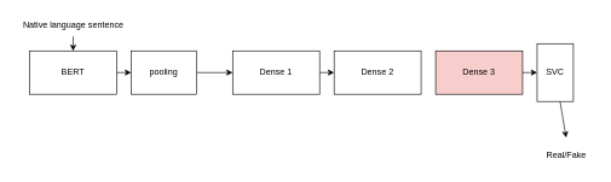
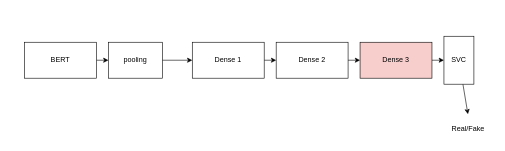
  <mxCell id="0" />
  <mxCell id="1" parent="0" />
  <mxCell id="2" style="edgeStyle=none;rounded=0;orthogonalLoop=1;jettySize=auto;html=1;exitX=1;exitY=0.5;exitDx=0;exitDy=0;entryX=0;entryY=0.5;entryDx=0;entryDy=0;" edge="1" parent="1" source="3" target="5"><mxGeometry relative="1" as="geometry" /></mxCell>
  <mxCell id="3" value="BERT" style="rounded=0;whiteSpace=wrap;html=1;" vertex="1" parent="1"><mxGeometry x="40" y="70" width="120" height="60" as="geometry" /></mxCell>
  <mxCell id="4" style="edgeStyle=none;rounded=0;orthogonalLoop=1;jettySize=auto;html=1;exitX=1;exitY=0.5;exitDx=0;exitDy=0;entryX=0;entryY=0.5;entryDx=0;entryDy=0;" edge="1" parent="1" source="5" target="7"><mxGeometry relative="1" as="geometry" /></mxCell>
  <mxCell id="5" value="pooling" style="rounded=0;whiteSpace=wrap;html=1;" vertex="1" parent="1"><mxGeometry x="180" y="70" width="90" height="60" as="geometry" /></mxCell>
  <mxCell id="6" style="edgeStyle=none;rounded=0;orthogonalLoop=1;jettySize=auto;html=1;exitX=1;exitY=0.5;exitDx=0;exitDy=0;entryX=0;entryY=0.5;entryDx=0;entryDy=0;" edge="1" parent="1" source="7" target="9"><mxGeometry relative="1" as="geometry" /></mxCell>
  <mxCell id="7" value="Dense 1" style="rounded=0;whiteSpace=wrap;html=1;" vertex="1" parent="1"><mxGeometry x="320" y="70" width="120" height="60" as="geometry" /></mxCell>
+ <mxCell id="8" style="edgeStyle=none;rounded=0;orthogonalLoop=1;jettySize=auto;html=1;exitX=1;exitY=0.5;exitDx=0;exitDy=0;entryX=0;entryY=0.5;entryDx=0;entryDy=0;" edge="1" parent="1" source="9" target="11"><mxGeometry relative="1" as="geometry" /></mxCell>
  <mxCell id="9" value="Dense 2" style="rounded=0;whiteSpace=wrap;html=1;" vertex="1" parent="1"><mxGeometry x="460" y="70" width="120" height="60" as="geometry" /></mxCell>
  <mxCell id="10" style="edgeStyle=none;rounded=0;orthogonalLoop=1;jettySize=auto;html=1;exitX=1;exitY=0.5;exitDx=0;exitDy=0;entryX=0;entryY=0.5;entryDx=0;entryDy=0;" edge="1" parent="1" source="11" target="13"><mxGeometry relative="1" as="geometry" /></mxCell>
  <mxCell id="11" value="Dense 3" style="rounded=0;whiteSpace=wrap;html=1;fillColor=#f8cecc;" vertex="1" parent="1"><mxGeometry x="600" y="70" width="120" height="60" as="geometry" /></mxCell>
  <mxCell id="12" style="edgeStyle=none;rounded=0;orthogonalLoop=1;jettySize=auto;html=1;" edge="1" parent="1" source="13"><mxGeometry relative="1" as="geometry"><mxPoint x="780" y="190" as="targetPoint" /></mxGeometry></mxCell>
  <mxCell id="13" value="SVC" style="whiteSpace=wrap;html=1;aspect=fixed;" vertex="1" parent="1"><mxGeometry x="740" y="60" width="50" height="80" as="geometry" /></mxCell>
- <mxCell id="14" style="edgeStyle=none;rounded=0;orthogonalLoop=1;jettySize=auto;html=1;" edge="1" parent="1" source="15" target="3"><mxGeometry relative="1" as="geometry" /></mxCell>
- <mxCell id="15" value="Native language sentence&lt;br&gt;" style="text;html=1;align=center;verticalAlign=middle;resizable=0;points=[];autosize=1;strokeColor=none;fillColor=none;" vertex="1" parent="1"><mxGeometry x="20" y="20" width="160" height="30" as="geometry" /></mxCell>
  <mxCell id="16" value="Real/Fake" style="text;html=1;align=center;verticalAlign=middle;resizable=0;points=[];autosize=1;strokeColor=none;fillColor=none;" vertex="1" parent="1"><mxGeometry x="740" y="200" width="80" height="30" as="geometry" /></mxCell>
